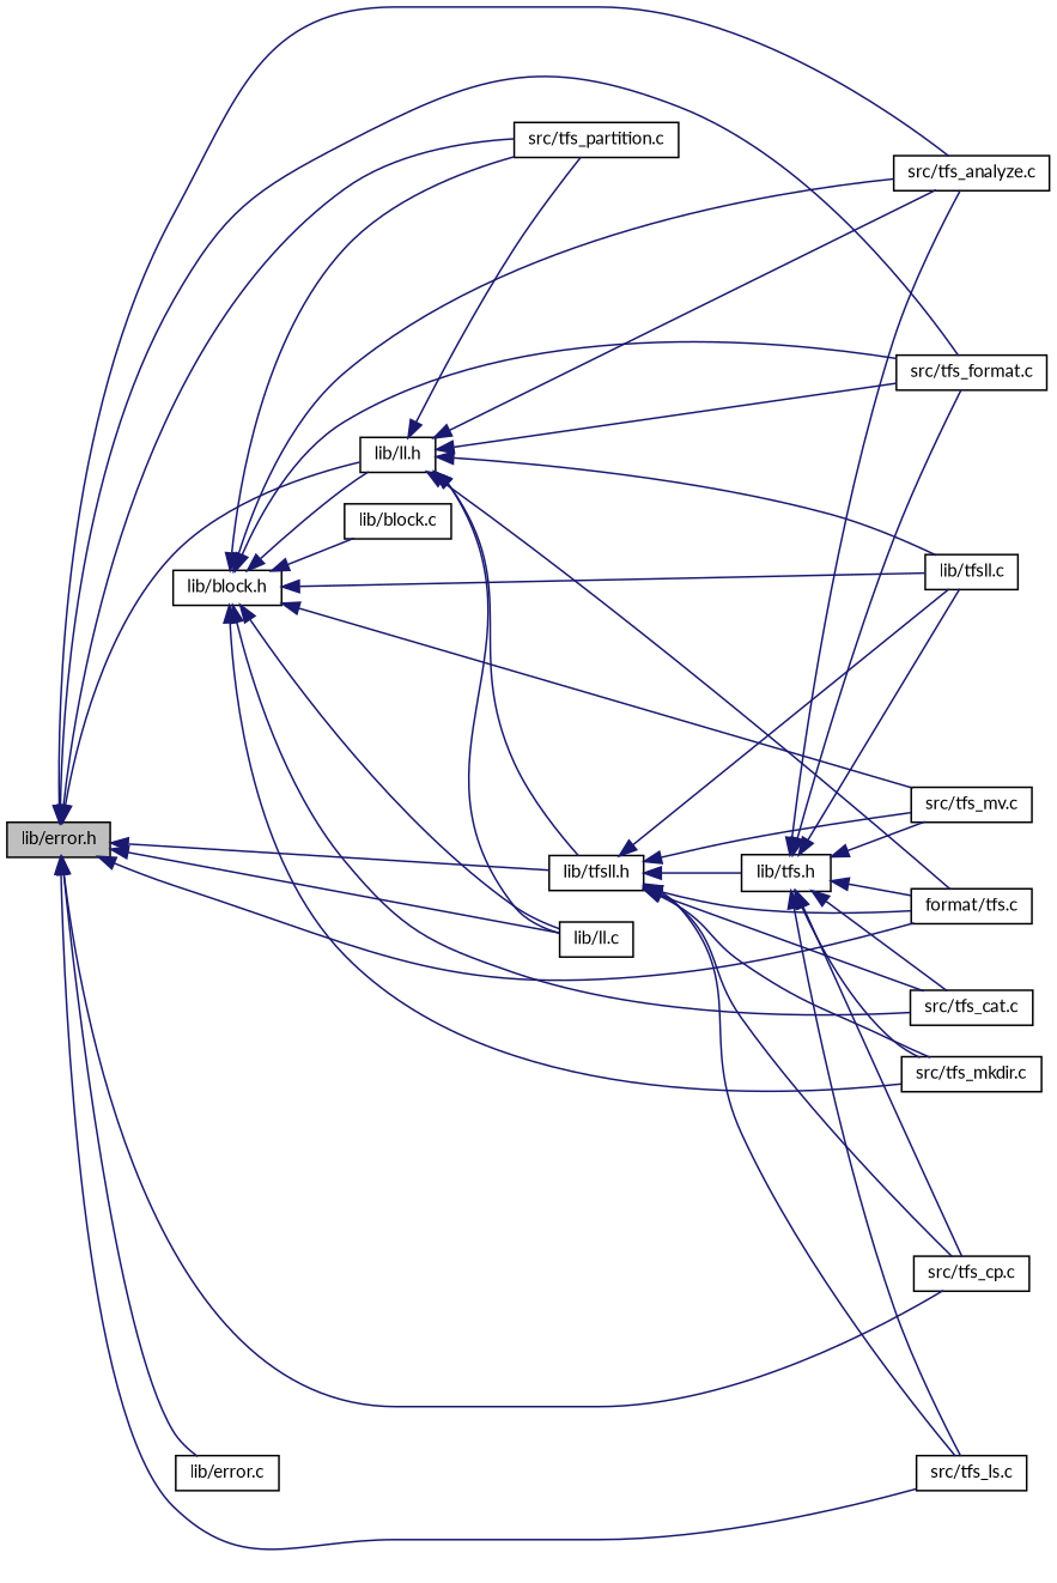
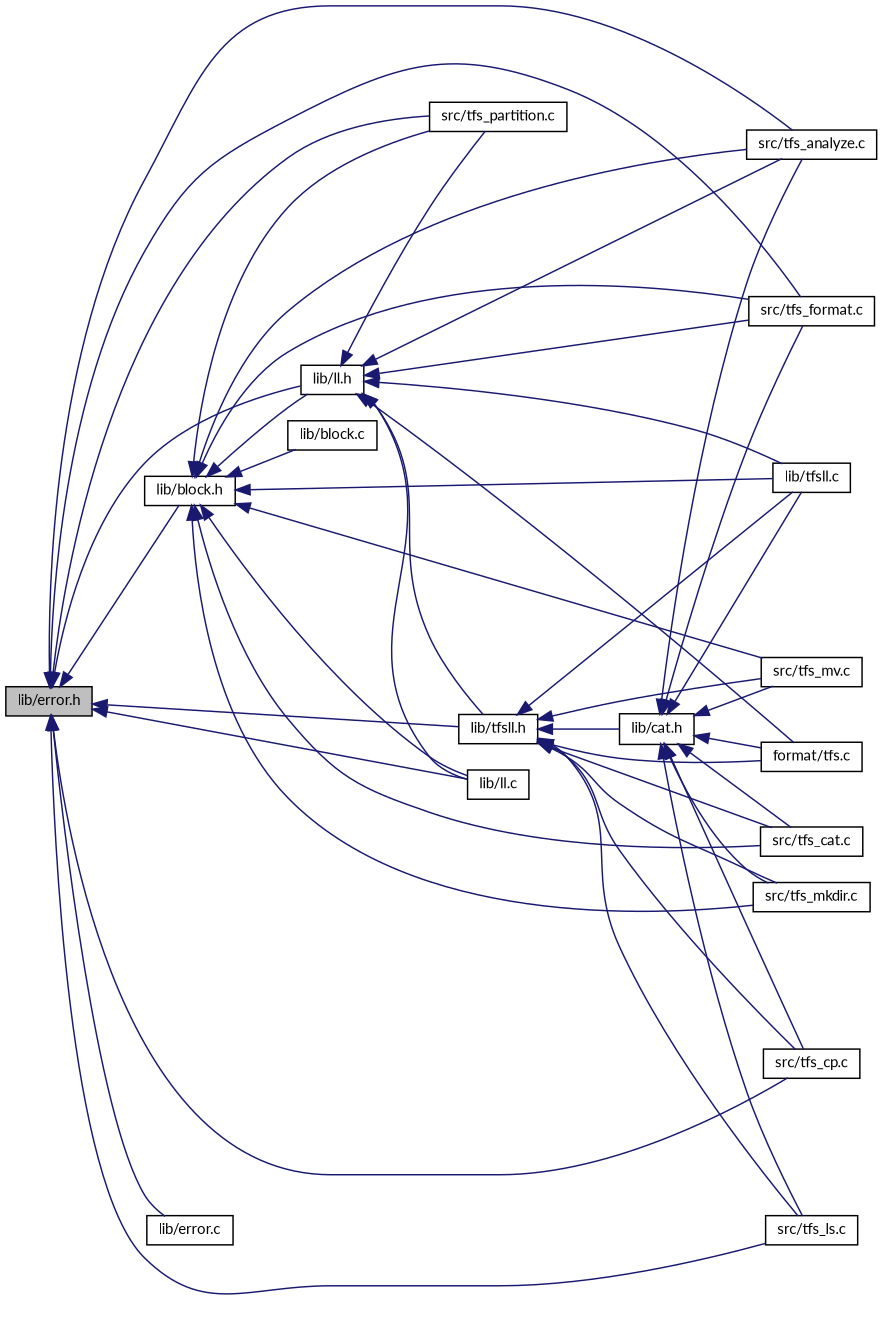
  digraph {
    fontname=Lato
    rankdir=LR
    node [color=black fillcolor=white fontname=Lato fontsize=10 shape=record style=filled]
    edge [color=midnightblue dir=back fontname=Lato fontsize=10 labelfontname=Helvetica labelfontsize=10 style=solid]
    n1 [fillcolor=grey75 fontcolor=black height=0.2 label="lib/error.h" width=0.4]
    n2 [height=0.2 label="lib/block.h" width=0.4]
    n3 [height=0.2 label="lib/ll.h" width=0.4]
    n4 [height=0.2 label="lib/ll.c" width=0.4]
    n5 [height=0.2 label="lib/tfsll.h" width=0.4]
    n6 [height=0.2 label="src/tfs_analyze.c" width=0.4]
    n7 [height=0.2 label="src/tfs_cp.c" width=0.4]
    n8 [height=0.2 label="src/tfs_format.c" width=0.4]
    n9 [height=0.2 label="src/tfs_ls.c" width=0.4]
    n10 [height=0.2 label="src/tfs_partition.c" width=0.4]
    n11 [height=0.2 label="lib/error.c" width=0.4]
    n12 [height=0.2 label="lib/block.c" width=0.4]
    n13 [height=0.2 label="lib/tfsll.c" width=0.4]
    n14 [height=0.2 label="src/tfs_cat.c" width=0.4]
    n15 [height=0.2 label="src/tfs_mkdir.c" width=0.4]
    n16 [height=0.2 label="src/tfs_mv.c" width=0.4]
    n17 [height=0.2 label="format/tfs.c" width=0.4]
-   n18 [height=0.2 label="lib/tfs.h" width=0.4]
-   n1 -> n17
+   n18 [height=0.2 label="lib/cat.h" width=0.4]
+   n1 -> n2
    n1 -> n3
    n1 -> n4
    n1 -> n5
    n1 -> n6
    n1 -> n7
    n1 -> n8
    n1 -> n9
    n1 -> n10
    n1 -> n11
    n2 -> n3
    n2 -> n4
    n2 -> n6
    n2 -> n8
    n2 -> n10
    n2 -> n12
    n2 -> n13
    n2 -> n14
    n2 -> n15
    n2 -> n16
    n3 -> n4
    n3 -> n5
    n3 -> n6
    n3 -> n8
    n3 -> n10
    n3 -> n13
    n3 -> n17
    n5 -> n7
    n5 -> n9
    n5 -> n13
    n5 -> n14
    n5 -> n15
    n5 -> n16
    n5 -> n17
    n5 -> n18
    n18 -> n6
    n18 -> n7
    n18 -> n8
    n18 -> n9
    n18 -> n13
    n18 -> n14
    n18 -> n15
    n18 -> n16
    n18 -> n17
  }
